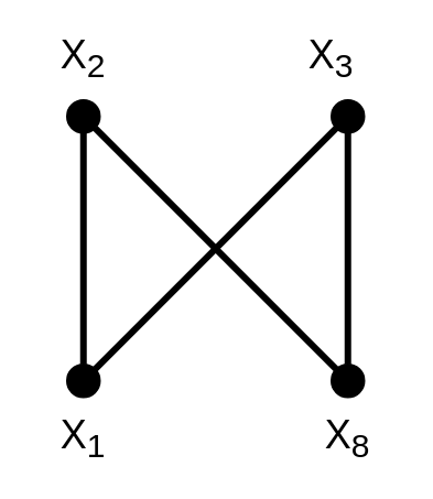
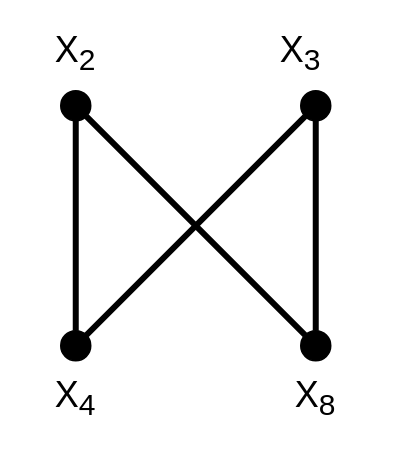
  <mxCell id="0" />
  <mxCell id="1" parent="0" />
  <mxCell id="2" value="" style="ellipse;whiteSpace=wrap;html=1;fillColor=#000000;" parent="1" vertex="1"><mxGeometry x="40" y="220" width="20" height="20" as="geometry" /></mxCell>
  <mxCell id="3" style="edgeStyle=orthogonalEdgeStyle;rounded=0;orthogonalLoop=1;jettySize=auto;html=1;exitX=0.5;exitY=1;exitDx=0;exitDy=0;" parent="1" source="4" edge="1"><mxGeometry relative="1" as="geometry"><mxPoint x="210" y="70" as="targetPoint" /></mxGeometry></mxCell>
  <mxCell id="4" value="" style="ellipse;whiteSpace=wrap;html=1;fillColor=#000000;" parent="1" vertex="1"><mxGeometry x="200" y="60" width="20" height="20" as="geometry" /></mxCell>
  <mxCell id="5" value="" style="ellipse;whiteSpace=wrap;html=1;fillColor=#000000;" parent="1" vertex="1"><mxGeometry x="40" y="60" width="20" height="20" as="geometry" /></mxCell>
  <mxCell id="6" value="" style="endArrow=none;html=1;rounded=0;exitX=0.5;exitY=0;exitDx=0;exitDy=0;strokeWidth=4;" parent="1" source="2" target="5" edge="1"><mxGeometry width="50" height="50" relative="1" as="geometry"><mxPoint x="280" y="380" as="sourcePoint" /><mxPoint x="330" y="330" as="targetPoint" /></mxGeometry></mxCell>
  <mxCell id="7" value="" style="endArrow=none;html=1;rounded=0;exitX=0;exitY=0;exitDx=0;exitDy=0;strokeWidth=4;entryX=1;entryY=1;entryDx=0;entryDy=0;" parent="1" source="11" target="5" edge="1"><mxGeometry width="50" height="50" relative="1" as="geometry"><mxPoint x="27" y="233" as="sourcePoint" /><mxPoint x="115" y="89" as="targetPoint" /></mxGeometry></mxCell>
- <mxCell id="8" value="&lt;font style=&quot;font-size: 24px;&quot;&gt;X&lt;sub&gt;1&lt;/sub&gt;&lt;/font&gt;" style="text;html=1;align=center;verticalAlign=middle;whiteSpace=wrap;rounded=0;" parent="1" vertex="1"><mxGeometry x="20" y="250" width="60" height="30" as="geometry" /></mxCell>
+ <mxCell id="8" value="&lt;font style=&quot;font-size: 24px;&quot;&gt;X&lt;sub&gt;4&lt;/sub&gt;&lt;/font&gt;" style="text;html=1;align=center;verticalAlign=middle;whiteSpace=wrap;rounded=0;" parent="1" vertex="1"><mxGeometry x="20" y="250" width="60" height="30" as="geometry" /></mxCell>
  <mxCell id="9" value="&lt;font style=&quot;font-size: 24px;&quot;&gt;X&lt;sub&gt;2&lt;/sub&gt;&lt;/font&gt;" style="text;html=1;align=center;verticalAlign=middle;whiteSpace=wrap;rounded=0;" parent="1" vertex="1"><mxGeometry x="20" y="20" width="60" height="30" as="geometry" /></mxCell>
  <mxCell id="10" value="&lt;font style=&quot;font-size: 24px;&quot;&gt;X&lt;sub&gt;3&lt;/sub&gt;&lt;/font&gt;" style="text;html=1;align=center;verticalAlign=middle;whiteSpace=wrap;rounded=0;" parent="1" vertex="1"><mxGeometry x="170" y="20" width="60" height="30" as="geometry" /></mxCell>
  <mxCell id="11" value="" style="ellipse;whiteSpace=wrap;html=1;fillColor=#000000;" parent="1" vertex="1"><mxGeometry x="200" y="220" width="20" height="20" as="geometry" /></mxCell>
  <mxCell id="12" value="&lt;font style=&quot;font-size: 24px;&quot;&gt;X&lt;sub&gt;8&lt;/sub&gt;&lt;/font&gt;" style="text;html=1;align=center;verticalAlign=middle;whiteSpace=wrap;rounded=0;" parent="1" vertex="1"><mxGeometry x="180" y="250" width="60" height="30" as="geometry" /></mxCell>
  <mxCell id="13" value="" style="endArrow=none;html=1;rounded=0;exitX=0.5;exitY=0;exitDx=0;exitDy=0;strokeWidth=4;entryX=0.5;entryY=1;entryDx=0;entryDy=0;" parent="1" source="11" target="4" edge="1"><mxGeometry width="50" height="50" relative="1" as="geometry"><mxPoint x="60" y="230" as="sourcePoint" /><mxPoint x="60" y="90" as="targetPoint" /></mxGeometry></mxCell>
  <mxCell id="14" value="" style="endArrow=none;html=1;rounded=0;exitX=0;exitY=1;exitDx=0;exitDy=0;strokeWidth=4;entryX=1;entryY=0;entryDx=0;entryDy=0;" edge="1" parent="1" source="4" target="2"><mxGeometry width="50" height="50" relative="1" as="geometry"><mxPoint x="213" y="233" as="sourcePoint" /><mxPoint x="70" y="80" as="targetPoint" /></mxGeometry></mxCell>
